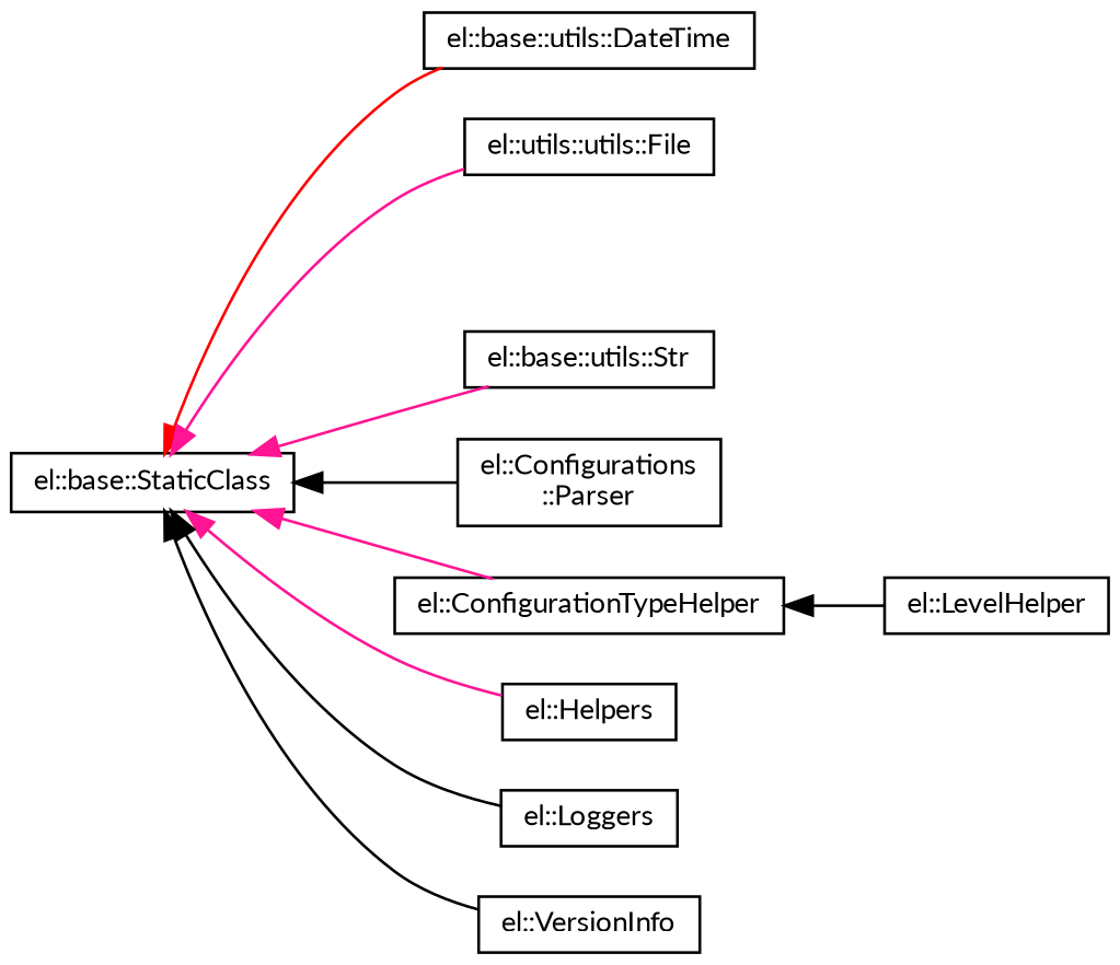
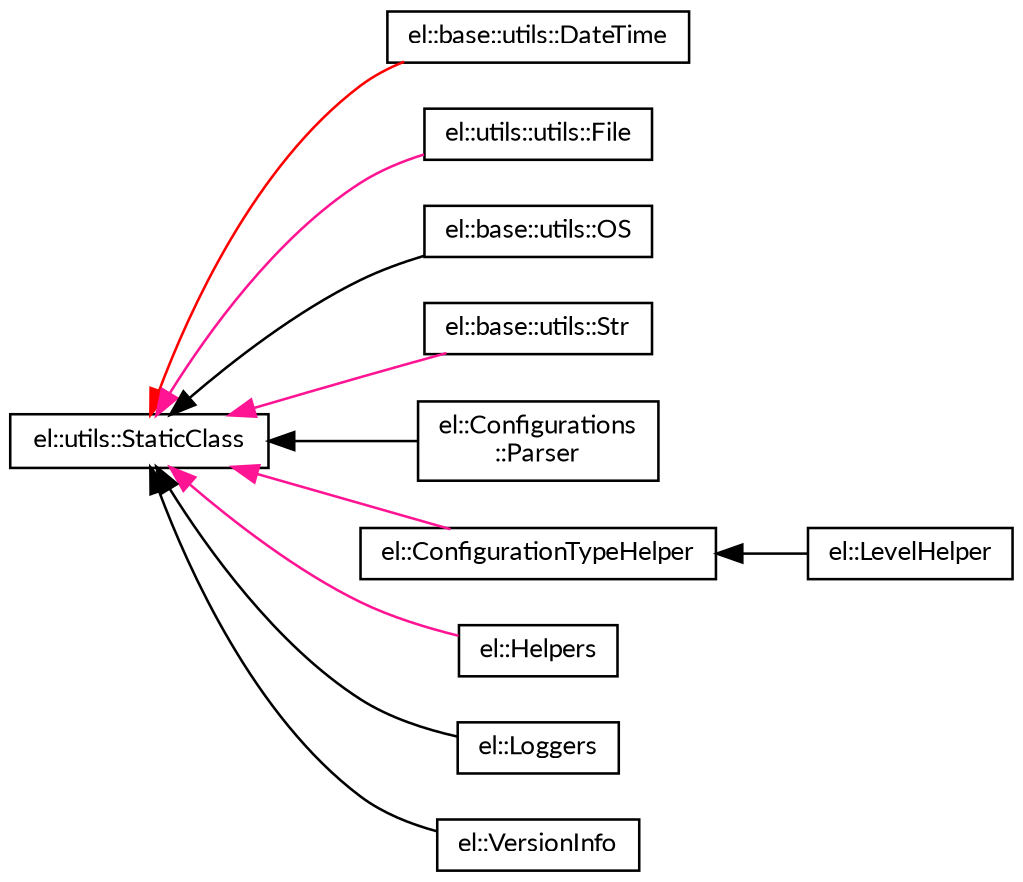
  digraph {
    fontname=Lato
    rankdir=LR
    node [color=black fillcolor=white fontname=Lato fontsize=10 shape=record style=filled]
    edge [color=black dir=back fontname=Lato fontsize=10 labelfontname=Helvetica labelfontsize=10 style=solid]
-   n1 [height=0.2 label="el::base::StaticClass" width=0.4]
+   n1 [height=0.2 label="el::utils::StaticClass" width=0.4]
    n2 [height=0.2 label="el::base::utils::DateTime" width=0.4]
    n3 [height=0.2 label="el::utils::utils::File" width=0.4]
+   n4 [height=0.2 label="el::base::utils::OS" width=0.4]
    n5 [height=0.2 label="el::base::utils::Str" width=0.4]
    n6 [height=0.2 label="el::Configurations\l::Parser" width=0.4]
    n7 [height=0.2 label="el::ConfigurationTypeHelper" width=0.4]
    n8 [height=0.2 label="el::Helpers" width=0.4]
    n9 [height=0.2 label="el::Loggers" width=0.4]
    n10 [height=0.2 label="el::VersionInfo" width=0.4]
    n11 [height=0.2 label="el::LevelHelper" width=0.4]
    n1 -> n2 [color=red]
    n1 -> n3 [color=deeppink]
+   n1 -> n4
    n1 -> n5 [color=deeppink]
    n1 -> n6
    n1 -> n7 [color=deeppink]
    n1 -> n8 [color=deeppink]
    n1 -> n9
    n1 -> n10
    n7 -> n11
  }
